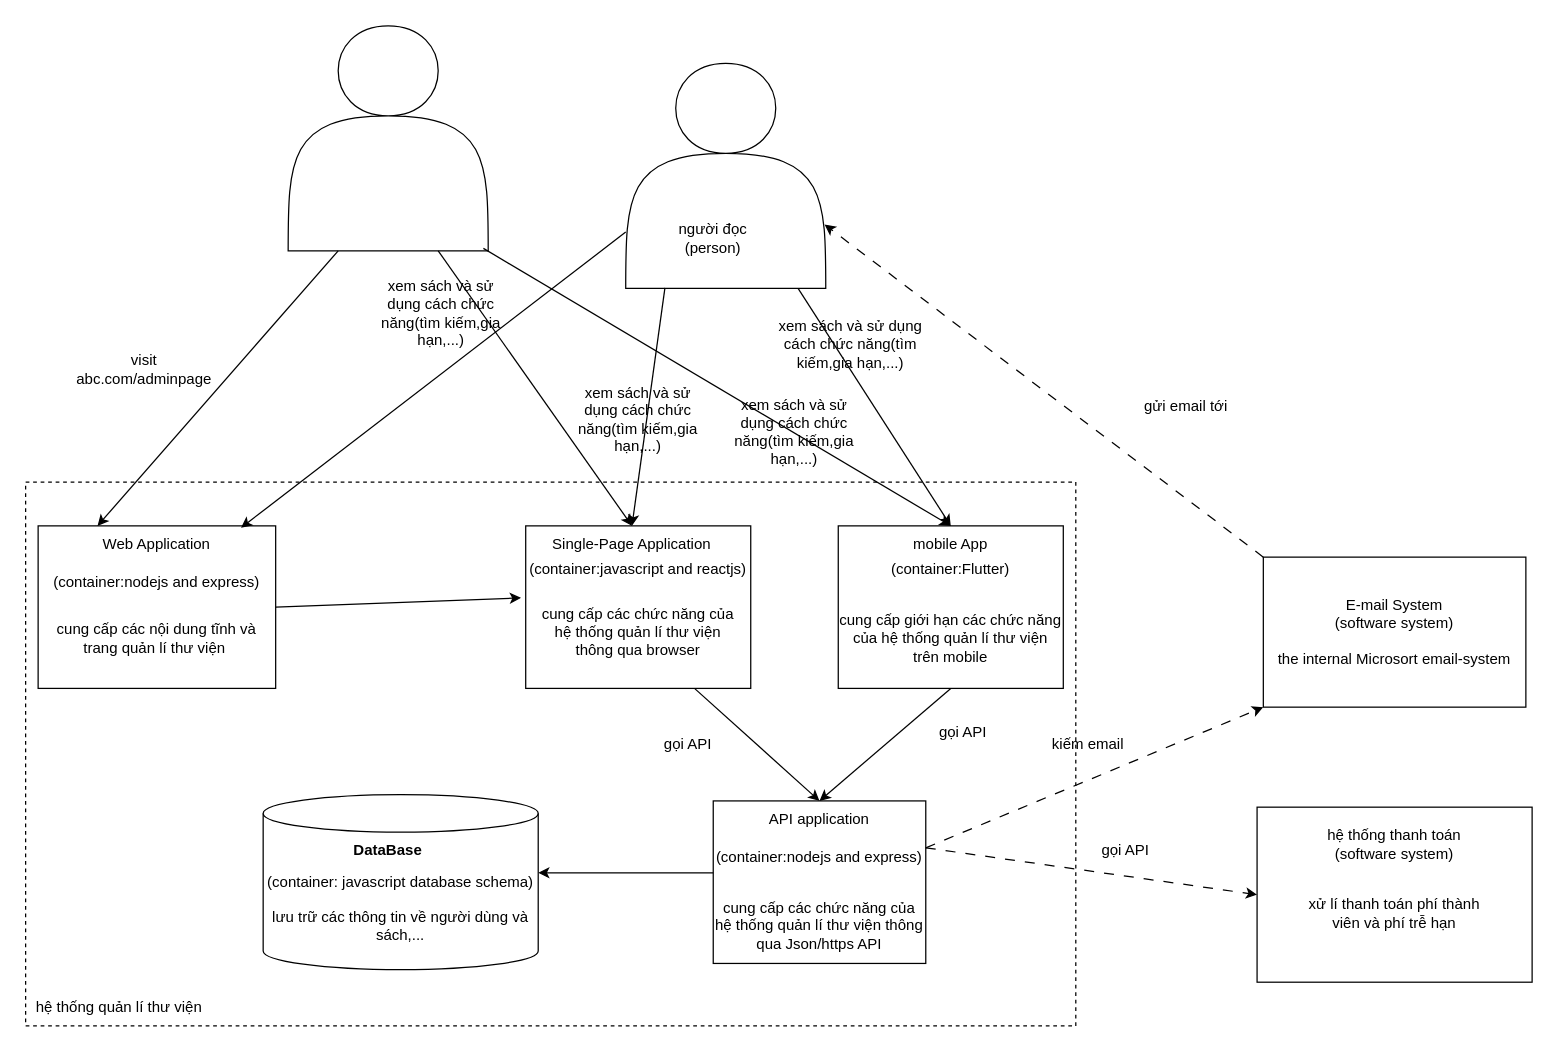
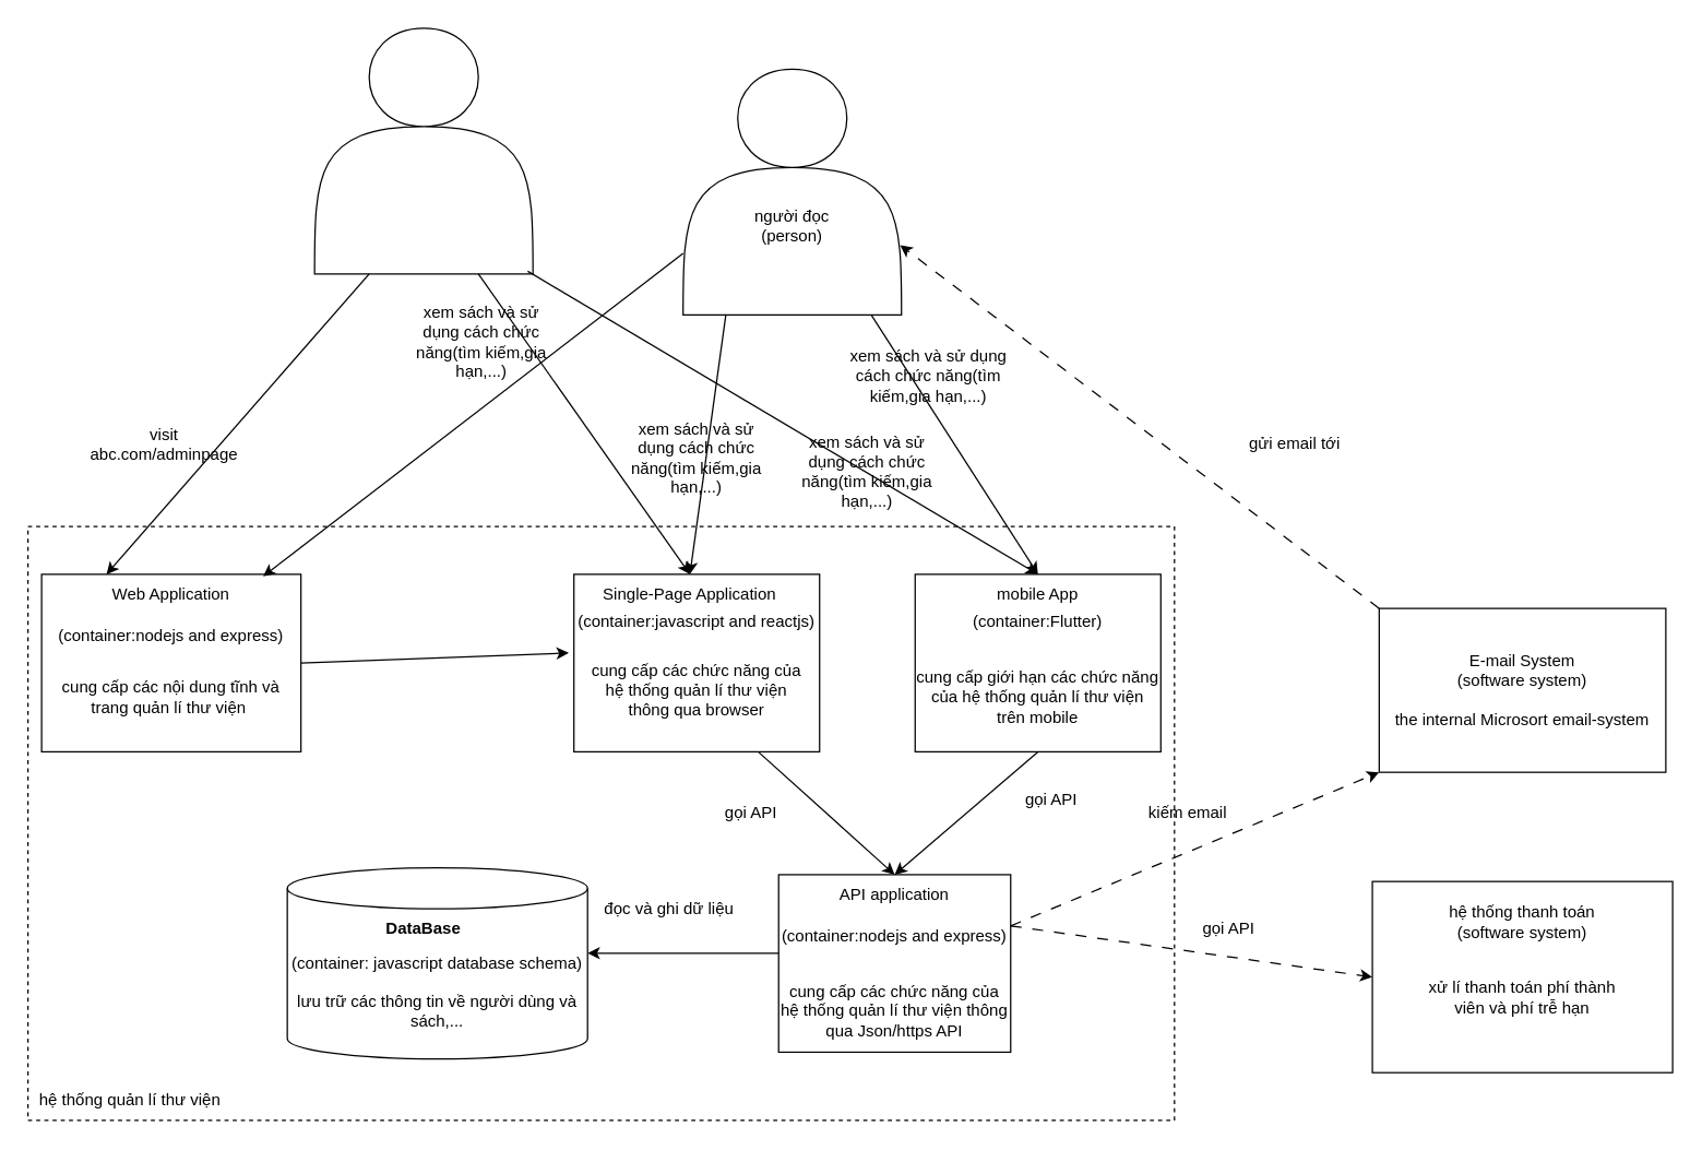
  <mxCell id="0" />
  <mxCell id="1" parent="0" />
  <mxCell id="2" value="" style="rounded=0;whiteSpace=wrap;html=1;dashed=1;" vertex="1" parent="1"><mxGeometry x="20" y="385" width="840" height="435" as="geometry" /></mxCell>
  <mxCell id="3" value="" style="shape=actor;whiteSpace=wrap;html=1;" vertex="1" parent="1"><mxGeometry x="500" y="50" width="160" height="180" as="geometry" /></mxCell>
  <mxCell id="4" value="" style="rounded=0;whiteSpace=wrap;html=1;" vertex="1" parent="1"><mxGeometry x="30" y="420" width="190" height="130" as="geometry" /></mxCell>
  <mxCell id="5" value="Web Application" style="text;html=1;align=center;verticalAlign=middle;whiteSpace=wrap;rounded=0;" vertex="1" parent="1"><mxGeometry x="80" y="420" width="90" height="30" as="geometry" /></mxCell>
  <mxCell id="6" value="(container:nodejs and express)" style="text;html=1;align=center;verticalAlign=middle;whiteSpace=wrap;rounded=0;" vertex="1" parent="1"><mxGeometry x="40" y="450" width="170" height="30" as="geometry" /></mxCell>
  <mxCell id="7" value="cung cấp các nội dung tĩnh và trang quản lí thư viện&amp;nbsp;" style="text;html=1;align=center;verticalAlign=middle;whiteSpace=wrap;rounded=0;" vertex="1" parent="1"><mxGeometry x="40" y="480" width="170" height="60" as="geometry" /></mxCell>
- <mxCell id="8" value="người đọc&lt;div&gt;(person)&lt;/div&gt;" style="text;html=1;align=center;verticalAlign=middle;whiteSpace=wrap;rounded=0;" vertex="1" parent="1"><mxGeometry x="540" y="175" width="60" height="30" as="geometry" /></mxCell>
+ <mxCell id="8" value="người đọc&lt;div&gt;(person)&lt;/div&gt;" style="text;html=1;align=center;verticalAlign=middle;whiteSpace=wrap;rounded=0;" vertex="1" parent="1"><mxGeometry x="550" y="150" width="60" height="30" as="geometry" /></mxCell>
  <mxCell id="9" value="" style="rounded=0;whiteSpace=wrap;html=1;" vertex="1" parent="1"><mxGeometry x="420" y="420" width="180" height="130" as="geometry" /></mxCell>
  <mxCell id="10" value="Single-Page Application" style="text;html=1;align=center;verticalAlign=middle;whiteSpace=wrap;rounded=0;" vertex="1" parent="1"><mxGeometry x="420" y="420" width="170" height="30" as="geometry" /></mxCell>
  <mxCell id="11" value="(container:javascript and reactjs)" style="text;html=1;align=center;verticalAlign=middle;whiteSpace=wrap;rounded=0;" vertex="1" parent="1"><mxGeometry x="420" y="440" width="180" height="30" as="geometry" /></mxCell>
  <mxCell id="12" value="cung cấp các chức năng của hệ thống quản lí thư viện thông qua browser" style="text;html=1;align=center;verticalAlign=middle;whiteSpace=wrap;rounded=0;" vertex="1" parent="1"><mxGeometry x="430" y="480" width="160" height="50" as="geometry" /></mxCell>
  <mxCell id="13" value="" style="rounded=0;whiteSpace=wrap;html=1;" vertex="1" parent="1"><mxGeometry x="670" y="420" width="180" height="130" as="geometry" /></mxCell>
  <mxCell id="14" value="mobile App" style="text;html=1;align=center;verticalAlign=middle;whiteSpace=wrap;rounded=0;" vertex="1" parent="1"><mxGeometry x="675" y="420" width="170" height="30" as="geometry" /></mxCell>
  <mxCell id="15" value="(container:&lt;span style=&quot;white-space-collapse: preserve; background-color: transparent; color: light-dark(rgb(0, 0, 0), rgb(255, 255, 255));&quot;&gt;Flutter&lt;/span&gt;&lt;span style=&quot;background-color: transparent; color: light-dark(rgb(0, 0, 0), rgb(255, 255, 255));&quot;&gt;)&lt;/span&gt;" style="text;html=1;align=center;verticalAlign=middle;whiteSpace=wrap;rounded=0;" vertex="1" parent="1"><mxGeometry x="670" y="440" width="180" height="30" as="geometry" /></mxCell>
  <mxCell id="16" value="cung cấp giới hạn các chức năng của hệ thống quản lí thư viện trên mobile" style="text;html=1;align=center;verticalAlign=middle;whiteSpace=wrap;rounded=0;" vertex="1" parent="1"><mxGeometry x="670" y="470" width="180" height="80" as="geometry" /></mxCell>
  <mxCell id="17" value="" style="rounded=0;whiteSpace=wrap;html=1;" vertex="1" parent="1"><mxGeometry x="570" y="640" width="170" height="130" as="geometry" /></mxCell>
  <mxCell id="18" value="API application" style="text;html=1;align=center;verticalAlign=middle;whiteSpace=wrap;rounded=0;" vertex="1" parent="1"><mxGeometry x="570" y="640" width="170" height="30" as="geometry" /></mxCell>
  <mxCell id="19" style="edgeStyle=orthogonalEdgeStyle;rounded=0;orthogonalLoop=1;jettySize=auto;html=1;entryX=1;entryY=0.25;entryDx=0;entryDy=0;" edge="1" parent="1" source="20" target="24"><mxGeometry relative="1" as="geometry"><Array as="points"><mxPoint x="500" y="698" /></Array></mxGeometry></mxCell>
  <mxCell id="20" value="(container:nodejs and express)" style="text;html=1;align=center;verticalAlign=middle;whiteSpace=wrap;rounded=0;" vertex="1" parent="1"><mxGeometry x="570" y="670" width="170" height="30" as="geometry" /></mxCell>
  <mxCell id="21" value="cung cấp các chức năng của hệ thống quản lí thư viện thông qua Json/https API" style="text;html=1;align=center;verticalAlign=middle;whiteSpace=wrap;rounded=0;" vertex="1" parent="1"><mxGeometry x="570" y="710" width="170" height="60" as="geometry" /></mxCell>
  <mxCell id="22" value="" style="shape=cylinder3;whiteSpace=wrap;html=1;boundedLbl=1;backgroundOutline=1;size=15;" vertex="1" parent="1"><mxGeometry x="210" y="635" width="220" height="140" as="geometry" /></mxCell>
  <mxCell id="23" value="&lt;b&gt;DataBase&lt;/b&gt;" style="text;html=1;align=center;verticalAlign=middle;whiteSpace=wrap;rounded=0;" vertex="1" parent="1"><mxGeometry x="280" y="665" width="60" height="30" as="geometry" /></mxCell>
  <mxCell id="24" value="(container: javascript database schema)" style="text;html=1;align=center;verticalAlign=middle;whiteSpace=wrap;rounded=0;" vertex="1" parent="1"><mxGeometry x="210" y="690" width="220" height="30" as="geometry" /></mxCell>
  <mxCell id="25" value="lưu trữ các thông tin về người dùng và sách,..." style="text;html=1;align=center;verticalAlign=middle;whiteSpace=wrap;rounded=0;" vertex="1" parent="1"><mxGeometry x="210" y="715" width="220" height="50" as="geometry" /></mxCell>
  <mxCell id="26" value="" style="endArrow=classic;html=1;rounded=0;exitX=1;exitY=0.5;exitDx=0;exitDy=0;entryX=-0.021;entryY=0.443;entryDx=0;entryDy=0;entryPerimeter=0;" edge="1" parent="1" source="4" target="9"><mxGeometry width="50" height="50" relative="1" as="geometry"><mxPoint x="280" y="520" as="sourcePoint" /><mxPoint x="330" y="470" as="targetPoint" /></mxGeometry></mxCell>
  <mxCell id="27" value="" style="endArrow=classic;html=1;rounded=0;entryX=0.854;entryY=0.012;entryDx=0;entryDy=0;entryPerimeter=0;exitX=0;exitY=0.75;exitDx=0;exitDy=0;" edge="1" parent="1" source="3" target="4"><mxGeometry width="50" height="50" relative="1" as="geometry"><mxPoint x="240" y="390" as="sourcePoint" /><mxPoint x="290" y="340" as="targetPoint" /></mxGeometry></mxCell>
  <mxCell id="28" value="" style="endArrow=classic;html=1;rounded=0;exitX=0.196;exitY=0.998;exitDx=0;exitDy=0;exitPerimeter=0;entryX=0.5;entryY=0;entryDx=0;entryDy=0;" edge="1" parent="1" source="3" target="10"><mxGeometry width="50" height="50" relative="1" as="geometry"><mxPoint x="350" y="390" as="sourcePoint" /><mxPoint x="400" y="340" as="targetPoint" /></mxGeometry></mxCell>
  <mxCell id="29" value="xem sách và sử dụng cách chức năng(tìm kiếm,gia hạn,...)" style="text;html=1;align=center;verticalAlign=middle;whiteSpace=wrap;rounded=0;" vertex="1" parent="1"><mxGeometry x="455" y="310" width="110" height="50" as="geometry" /></mxCell>
  <mxCell id="30" value="" style="endArrow=classic;html=1;rounded=0;entryX=0.5;entryY=0;entryDx=0;entryDy=0;" edge="1" parent="1" source="3" target="14"><mxGeometry width="50" height="50" relative="1" as="geometry"><mxPoint x="640" y="360" as="sourcePoint" /><mxPoint x="690" y="310" as="targetPoint" /></mxGeometry></mxCell>
  <mxCell id="31" value="xem sách và sử dụng cách chức năng(tìm kiếm,gia hạn,...)" style="text;html=1;align=center;verticalAlign=middle;whiteSpace=wrap;rounded=0;" vertex="1" parent="1"><mxGeometry x="620" y="250" width="120" height="50" as="geometry" /></mxCell>
  <mxCell id="32" value="" style="endArrow=classic;html=1;rounded=0;exitX=0.75;exitY=1;exitDx=0;exitDy=0;entryX=0.5;entryY=0;entryDx=0;entryDy=0;" edge="1" parent="1" source="9" target="18"><mxGeometry width="50" height="50" relative="1" as="geometry"><mxPoint x="490" y="670" as="sourcePoint" /><mxPoint x="540" y="620" as="targetPoint" /></mxGeometry></mxCell>
  <mxCell id="33" value="" style="endArrow=classic;html=1;rounded=0;exitX=0.5;exitY=1;exitDx=0;exitDy=0;entryX=0.5;entryY=0;entryDx=0;entryDy=0;" edge="1" parent="1" source="16" target="18"><mxGeometry width="50" height="50" relative="1" as="geometry"><mxPoint x="720" y="580" as="sourcePoint" /><mxPoint x="820" y="670" as="targetPoint" /></mxGeometry></mxCell>
  <mxCell id="34" value="gọi API" style="text;html=1;align=center;verticalAlign=middle;whiteSpace=wrap;rounded=0;" vertex="1" parent="1"><mxGeometry x="740" y="570" width="60" height="30" as="geometry" /></mxCell>
  <mxCell id="35" value="gọi API" style="text;html=1;align=center;verticalAlign=middle;whiteSpace=wrap;rounded=0;" vertex="1" parent="1"><mxGeometry x="520" y="580" width="60" height="30" as="geometry" /></mxCell>
+ <mxCell id="36" value="đọc và ghi dữ liệu" style="text;html=1;align=center;verticalAlign=middle;whiteSpace=wrap;rounded=0;" vertex="1" parent="1"><mxGeometry x="430" y="650" width="120" height="30" as="geometry" /></mxCell>
  <mxCell id="37" value="E-mail System&lt;div&gt;(software system)&lt;/div&gt;&lt;div&gt;&lt;br&gt;&lt;/div&gt;&lt;div&gt;the internal Microsort email-system&lt;/div&gt;" style="rounded=0;whiteSpace=wrap;html=1;" vertex="1" parent="1"><mxGeometry x="1010" y="445" width="210" height="120" as="geometry" /></mxCell>
  <mxCell id="38" value="" style="endArrow=classic;html=1;rounded=0;exitX=1;exitY=0.25;exitDx=0;exitDy=0;entryX=0;entryY=1;entryDx=0;entryDy=0;dashed=1;dashPattern=8 8;" edge="1" parent="1" source="20" target="37"><mxGeometry width="50" height="50" relative="1" as="geometry"><mxPoint x="850" y="710" as="sourcePoint" /><mxPoint x="900" y="660" as="targetPoint" /></mxGeometry></mxCell>
  <mxCell id="39" value="kiếm email" style="text;html=1;align=center;verticalAlign=middle;whiteSpace=wrap;rounded=0;" vertex="1" parent="1"><mxGeometry x="810" y="580" width="120" height="30" as="geometry" /></mxCell>
  <mxCell id="40" value="" style="endArrow=classic;html=1;rounded=0;exitX=0;exitY=0;exitDx=0;exitDy=0;entryX=0.994;entryY=0.716;entryDx=0;entryDy=0;dashed=1;dashPattern=8 8;entryPerimeter=0;" edge="1" parent="1" source="37" target="3"><mxGeometry width="50" height="50" relative="1" as="geometry"><mxPoint x="680" y="408" as="sourcePoint" /><mxPoint x="930" y="150" as="targetPoint" /></mxGeometry></mxCell>
  <mxCell id="41" value="gửi email tới&amp;nbsp;" style="text;html=1;align=center;verticalAlign=middle;whiteSpace=wrap;rounded=0;" vertex="1" parent="1"><mxGeometry x="910" y="310" width="80" height="30" as="geometry" /></mxCell>
  <mxCell id="42" value="hệ thống quản lí thư viện" style="text;html=1;align=center;verticalAlign=middle;whiteSpace=wrap;rounded=0;" vertex="1" parent="1"><mxGeometry x="20" y="790" width="150" height="30" as="geometry" /></mxCell>
  <mxCell id="43" value="" style="rounded=0;whiteSpace=wrap;html=1;" vertex="1" parent="1"><mxGeometry x="1005" y="645" width="220" height="140" as="geometry" /></mxCell>
  <mxCell id="44" value="hệ thống thanh toán&lt;div&gt;(software system)&lt;/div&gt;" style="text;html=1;align=center;verticalAlign=middle;whiteSpace=wrap;rounded=0;" vertex="1" parent="1"><mxGeometry x="1050" y="660" width="130" height="30" as="geometry" /></mxCell>
  <mxCell id="45" value="xử lí thanh toán phí thành viên và phí trễ hạn" style="text;html=1;align=center;verticalAlign=middle;whiteSpace=wrap;rounded=0;" vertex="1" parent="1"><mxGeometry x="1040" y="715" width="150" height="30" as="geometry" /></mxCell>
  <mxCell id="46" value="" style="endArrow=classic;html=1;rounded=0;exitX=1;exitY=0.25;exitDx=0;exitDy=0;entryX=0;entryY=0.5;entryDx=0;entryDy=0;dashed=1;dashPattern=8 8;" edge="1" parent="1" source="20" target="43"><mxGeometry width="50" height="50" relative="1" as="geometry"><mxPoint x="910" y="873" as="sourcePoint" /><mxPoint x="1180" y="760" as="targetPoint" /></mxGeometry></mxCell>
  <mxCell id="47" value="gọi API" style="text;html=1;align=center;verticalAlign=middle;whiteSpace=wrap;rounded=0;" vertex="1" parent="1"><mxGeometry x="870" y="665" width="60" height="30" as="geometry" /></mxCell>
  <mxCell id="48" value="" style="shape=actor;whiteSpace=wrap;html=1;" vertex="1" parent="1"><mxGeometry x="230" y="20" width="160" height="180" as="geometry" /></mxCell>
  <mxCell id="49" value="" style="endArrow=classic;html=1;rounded=0;exitX=0.75;exitY=1;exitDx=0;exitDy=0;entryX=0.5;entryY=0;entryDx=0;entryDy=0;" edge="1" parent="1" source="48" target="10"><mxGeometry width="50" height="50" relative="1" as="geometry"><mxPoint x="520" y="230" as="sourcePoint" /><mxPoint x="570" y="180" as="targetPoint" /></mxGeometry></mxCell>
  <mxCell id="50" value="xem sách và sử dụng cách chức năng(tìm kiếm,gia hạn,...)" style="text;html=1;align=center;verticalAlign=middle;whiteSpace=wrap;rounded=0;" vertex="1" parent="1"><mxGeometry x="300" y="230" width="105" height="40" as="geometry" /></mxCell>
  <mxCell id="51" value="" style="endArrow=classic;html=1;rounded=0;exitX=0.976;exitY=0.989;exitDx=0;exitDy=0;entryX=0.5;entryY=0;entryDx=0;entryDy=0;exitPerimeter=0;" edge="1" parent="1" source="48" target="14"><mxGeometry width="50" height="50" relative="1" as="geometry"><mxPoint x="420" y="230" as="sourcePoint" /><mxPoint x="585" y="420" as="targetPoint" /></mxGeometry></mxCell>
  <mxCell id="52" value="xem sách và sử dụng cách chức năng(tìm kiếm,gia hạn,...)" style="text;html=1;align=center;verticalAlign=middle;whiteSpace=wrap;rounded=0;" vertex="1" parent="1"><mxGeometry x="580" y="320" width="110" height="50" as="geometry" /></mxCell>
  <mxCell id="53" value="" style="endArrow=classic;html=1;rounded=0;exitX=0.25;exitY=1;exitDx=0;exitDy=0;entryX=0.25;entryY=0;entryDx=0;entryDy=0;" edge="1" parent="1" source="48" target="4"><mxGeometry width="50" height="50" relative="1" as="geometry"><mxPoint x="20" y="340" as="sourcePoint" /><mxPoint y="290" as="targetPoint" x="70" /></mxGeometry></mxCell>
- <mxCell id="54" value="visit abc.com/adminpage" style="text;html=1;align=center;verticalAlign=middle;whiteSpace=wrap;rounded=0;" vertex="1" parent="1"><mxGeometry x="60" y="280" width="110" height="30" as="geometry" /></mxCell>
+ <mxCell id="54" value="visit abc.com/adminpage" style="text;html=1;align=center;verticalAlign=middle;whiteSpace=wrap;rounded=0;" vertex="1" parent="1"><mxGeometry x="65" y="310" width="110" height="30" as="geometry" /></mxCell>
